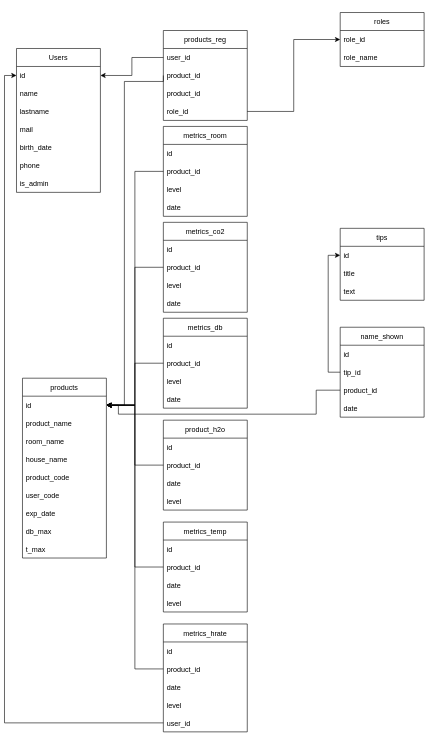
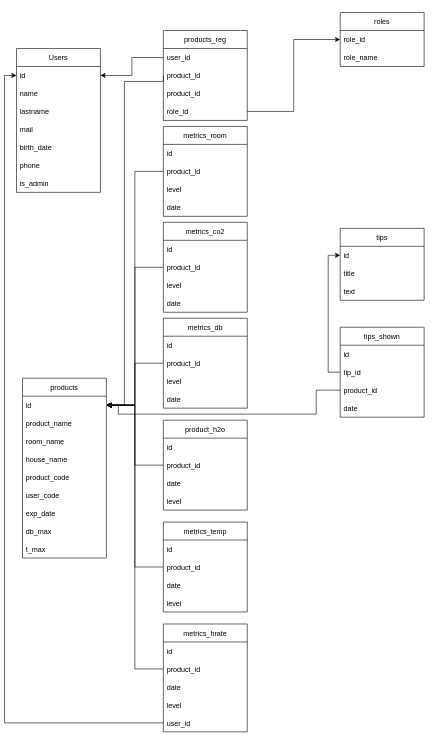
  <mxCell id="0" />
  <mxCell id="1" parent="0" />
  <mxCell id="2" value="Users" style="swimlane;fontStyle=0;childLayout=stackLayout;horizontal=1;startSize=30;horizontalStack=0;resizeParent=1;resizeParentMax=0;resizeLast=0;collapsible=1;marginBottom=0;" vertex="1" parent="1"><mxGeometry x="20" y="80" width="140" height="240" as="geometry" /></mxCell>
  <mxCell id="3" value="id" style="text;strokeColor=none;fillColor=none;align=left;verticalAlign=middle;spacingLeft=4;spacingRight=4;overflow=hidden;points=[[0,0.5],[1,0.5]];portConstraint=eastwest;rotatable=0;" vertex="1" parent="2"><mxGeometry y="30" width="140" height="30" as="geometry" /></mxCell>
  <mxCell id="4" value="name" style="text;strokeColor=none;fillColor=none;align=left;verticalAlign=middle;spacingLeft=4;spacingRight=4;overflow=hidden;points=[[0,0.5],[1,0.5]];portConstraint=eastwest;rotatable=0;" vertex="1" parent="2"><mxGeometry y="60" width="140" height="30" as="geometry" /></mxCell>
  <mxCell id="5" value="lastname" style="text;strokeColor=none;fillColor=none;align=left;verticalAlign=middle;spacingLeft=4;spacingRight=4;overflow=hidden;points=[[0,0.5],[1,0.5]];portConstraint=eastwest;rotatable=0;" vertex="1" parent="2"><mxGeometry y="90" width="140" height="30" as="geometry" /></mxCell>
  <mxCell id="6" value="mail" style="text;strokeColor=none;fillColor=none;align=left;verticalAlign=middle;spacingLeft=4;spacingRight=4;overflow=hidden;points=[[0,0.5],[1,0.5]];portConstraint=eastwest;rotatable=0;" vertex="1" parent="2"><mxGeometry y="120" width="140" height="30" as="geometry" /></mxCell>
  <mxCell id="7" value="birth_date" style="text;strokeColor=none;fillColor=none;align=left;verticalAlign=middle;spacingLeft=4;spacingRight=4;overflow=hidden;points=[[0,0.5],[1,0.5]];portConstraint=eastwest;rotatable=0;" vertex="1" parent="2"><mxGeometry y="150" width="140" height="30" as="geometry" /></mxCell>
  <mxCell id="8" value="phone" style="text;strokeColor=none;fillColor=none;align=left;verticalAlign=middle;spacingLeft=4;spacingRight=4;overflow=hidden;points=[[0,0.5],[1,0.5]];portConstraint=eastwest;rotatable=0;" vertex="1" parent="2"><mxGeometry y="180" width="140" height="30" as="geometry" /></mxCell>
  <mxCell id="9" value="is_admin" style="text;strokeColor=none;fillColor=none;align=left;verticalAlign=middle;spacingLeft=4;spacingRight=4;overflow=hidden;points=[[0,0.5],[1,0.5]];portConstraint=eastwest;rotatable=0;" vertex="1" parent="2"><mxGeometry y="210" width="140" height="30" as="geometry" /></mxCell>
  <mxCell id="10" value="product_h2o" style="swimlane;fontStyle=0;childLayout=stackLayout;horizontal=1;startSize=30;horizontalStack=0;resizeParent=1;resizeParentMax=0;resizeLast=0;collapsible=1;marginBottom=0;" vertex="1" parent="1"><mxGeometry x="265" y="700" width="140" height="150" as="geometry" /></mxCell>
  <mxCell id="11" value="id" style="text;strokeColor=none;fillColor=none;align=left;verticalAlign=middle;spacingLeft=4;spacingRight=4;overflow=hidden;points=[[0,0.5],[1,0.5]];portConstraint=eastwest;rotatable=0;" vertex="1" parent="10"><mxGeometry y="30" width="140" height="30" as="geometry" /></mxCell>
  <mxCell id="12" value="product_id" style="text;strokeColor=none;fillColor=none;align=left;verticalAlign=middle;spacingLeft=4;spacingRight=4;overflow=hidden;points=[[0,0.5],[1,0.5]];portConstraint=eastwest;rotatable=0;" vertex="1" parent="10"><mxGeometry y="60" width="140" height="30" as="geometry" /></mxCell>
  <mxCell id="13" value="date" style="text;strokeColor=none;fillColor=none;align=left;verticalAlign=middle;spacingLeft=4;spacingRight=4;overflow=hidden;points=[[0,0.5],[1,0.5]];portConstraint=eastwest;rotatable=0;" vertex="1" parent="10"><mxGeometry y="90" width="140" height="30" as="geometry" /></mxCell>
  <mxCell id="14" value="level" style="text;strokeColor=none;fillColor=none;align=left;verticalAlign=middle;spacingLeft=4;spacingRight=4;overflow=hidden;points=[[0,0.5],[1,0.5]];portConstraint=eastwest;rotatable=0;" vertex="1" parent="10"><mxGeometry y="120" width="140" height="30" as="geometry" /></mxCell>
  <mxCell id="15" value="metrics_db" style="swimlane;fontStyle=0;childLayout=stackLayout;horizontal=1;startSize=30;horizontalStack=0;resizeParent=1;resizeParentMax=0;resizeLast=0;collapsible=1;marginBottom=0;" vertex="1" parent="1"><mxGeometry x="265" y="530" width="140" height="150" as="geometry" /></mxCell>
  <mxCell id="16" value="id" style="text;strokeColor=none;fillColor=none;align=left;verticalAlign=middle;spacingLeft=4;spacingRight=4;overflow=hidden;points=[[0,0.5],[1,0.5]];portConstraint=eastwest;rotatable=0;" vertex="1" parent="15"><mxGeometry y="30" width="140" height="30" as="geometry" /></mxCell>
  <mxCell id="17" value="product_id" style="text;strokeColor=none;fillColor=none;align=left;verticalAlign=middle;spacingLeft=4;spacingRight=4;overflow=hidden;points=[[0,0.5],[1,0.5]];portConstraint=eastwest;rotatable=0;" vertex="1" parent="15"><mxGeometry y="60" width="140" height="30" as="geometry" /></mxCell>
  <mxCell id="18" value="level" style="text;strokeColor=none;fillColor=none;align=left;verticalAlign=middle;spacingLeft=4;spacingRight=4;overflow=hidden;points=[[0,0.5],[1,0.5]];portConstraint=eastwest;rotatable=0;" vertex="1" parent="15"><mxGeometry y="90" width="140" height="30" as="geometry" /></mxCell>
  <mxCell id="19" value="date" style="text;strokeColor=none;fillColor=none;align=left;verticalAlign=middle;spacingLeft=4;spacingRight=4;overflow=hidden;points=[[0,0.5],[1,0.5]];portConstraint=eastwest;rotatable=0;" vertex="1" parent="15"><mxGeometry y="120" width="140" height="30" as="geometry" /></mxCell>
  <mxCell id="20" value="products" style="swimlane;fontStyle=0;childLayout=stackLayout;horizontal=1;startSize=30;horizontalStack=0;resizeParent=1;resizeParentMax=0;resizeLast=0;collapsible=1;marginBottom=0;" vertex="1" parent="1"><mxGeometry x="30" y="630" width="140" height="300" as="geometry" /></mxCell>
  <mxCell id="21" value="id" style="text;strokeColor=none;fillColor=none;align=left;verticalAlign=middle;spacingLeft=4;spacingRight=4;overflow=hidden;points=[[0,0.5],[1,0.5]];portConstraint=eastwest;rotatable=0;" vertex="1" parent="20"><mxGeometry y="30" width="140" height="30" as="geometry" /></mxCell>
  <mxCell id="22" value="product_name" style="text;strokeColor=none;fillColor=none;align=left;verticalAlign=middle;spacingLeft=4;spacingRight=4;overflow=hidden;points=[[0,0.5],[1,0.5]];portConstraint=eastwest;rotatable=0;" vertex="1" parent="20"><mxGeometry y="60" width="140" height="30" as="geometry" /></mxCell>
  <mxCell id="23" value="room_name" style="text;strokeColor=none;fillColor=none;align=left;verticalAlign=middle;spacingLeft=4;spacingRight=4;overflow=hidden;points=[[0,0.5],[1,0.5]];portConstraint=eastwest;rotatable=0;" vertex="1" parent="20"><mxGeometry y="90" width="140" height="30" as="geometry" /></mxCell>
  <mxCell id="24" value="house_name" style="text;strokeColor=none;fillColor=none;align=left;verticalAlign=middle;spacingLeft=4;spacingRight=4;overflow=hidden;points=[[0,0.5],[1,0.5]];portConstraint=eastwest;rotatable=0;" vertex="1" parent="20"><mxGeometry y="120" width="140" height="30" as="geometry" /></mxCell>
  <mxCell id="25" value="product_code" style="text;strokeColor=none;fillColor=none;align=left;verticalAlign=middle;spacingLeft=4;spacingRight=4;overflow=hidden;points=[[0,0.5],[1,0.5]];portConstraint=eastwest;rotatable=0;" vertex="1" parent="20"><mxGeometry y="150" width="140" height="30" as="geometry" /></mxCell>
  <mxCell id="26" value="user_code" style="text;strokeColor=none;fillColor=none;align=left;verticalAlign=middle;spacingLeft=4;spacingRight=4;overflow=hidden;points=[[0,0.5],[1,0.5]];portConstraint=eastwest;rotatable=0;" vertex="1" parent="20"><mxGeometry y="180" width="140" height="30" as="geometry" /></mxCell>
  <mxCell id="27" value="exp_date" style="text;strokeColor=none;fillColor=none;align=left;verticalAlign=middle;spacingLeft=4;spacingRight=4;overflow=hidden;points=[[0,0.5],[1,0.5]];portConstraint=eastwest;rotatable=0;" vertex="1" parent="20"><mxGeometry y="210" width="140" height="30" as="geometry" /></mxCell>
  <mxCell id="28" value="db_max" style="text;strokeColor=none;fillColor=none;align=left;verticalAlign=middle;spacingLeft=4;spacingRight=4;overflow=hidden;points=[[0,0.5],[1,0.5]];portConstraint=eastwest;rotatable=0;" vertex="1" parent="20"><mxGeometry y="240" width="140" height="30" as="geometry" /></mxCell>
  <mxCell id="29" value="t_max" style="text;strokeColor=none;fillColor=none;align=left;verticalAlign=middle;spacingLeft=4;spacingRight=4;overflow=hidden;points=[[0,0.5],[1,0.5]];portConstraint=eastwest;rotatable=0;" vertex="1" parent="20"><mxGeometry y="270" width="140" height="30" as="geometry" /></mxCell>
  <mxCell id="30" value="metrics_hrate" style="swimlane;fontStyle=0;childLayout=stackLayout;horizontal=1;startSize=30;horizontalStack=0;resizeParent=1;resizeParentMax=0;resizeLast=0;collapsible=1;marginBottom=0;" vertex="1" parent="1"><mxGeometry x="265" y="1040" width="140" height="180" as="geometry" /></mxCell>
  <mxCell id="31" value="id" style="text;strokeColor=none;fillColor=none;align=left;verticalAlign=middle;spacingLeft=4;spacingRight=4;overflow=hidden;points=[[0,0.5],[1,0.5]];portConstraint=eastwest;rotatable=0;" vertex="1" parent="30"><mxGeometry y="30" width="140" height="30" as="geometry" /></mxCell>
  <mxCell id="32" value="product_id" style="text;strokeColor=none;fillColor=none;align=left;verticalAlign=middle;spacingLeft=4;spacingRight=4;overflow=hidden;points=[[0,0.5],[1,0.5]];portConstraint=eastwest;rotatable=0;" vertex="1" parent="30"><mxGeometry y="60" width="140" height="30" as="geometry" /></mxCell>
  <mxCell id="33" value="date" style="text;strokeColor=none;fillColor=none;align=left;verticalAlign=middle;spacingLeft=4;spacingRight=4;overflow=hidden;points=[[0,0.5],[1,0.5]];portConstraint=eastwest;rotatable=0;" vertex="1" parent="30"><mxGeometry y="90" width="140" height="30" as="geometry" /></mxCell>
  <mxCell id="34" value="level" style="text;strokeColor=none;fillColor=none;align=left;verticalAlign=middle;spacingLeft=4;spacingRight=4;overflow=hidden;points=[[0,0.5],[1,0.5]];portConstraint=eastwest;rotatable=0;" vertex="1" parent="30"><mxGeometry y="120" width="140" height="30" as="geometry" /></mxCell>
  <mxCell id="35" value="user_id" style="text;strokeColor=none;fillColor=none;align=left;verticalAlign=middle;spacingLeft=4;spacingRight=4;overflow=hidden;points=[[0,0.5],[1,0.5]];portConstraint=eastwest;rotatable=0;" vertex="1" parent="30"><mxGeometry y="150" width="140" height="30" as="geometry" /></mxCell>
  <mxCell id="36" value="metrics_room" style="swimlane;fontStyle=0;childLayout=stackLayout;horizontal=1;startSize=30;horizontalStack=0;resizeParent=1;resizeParentMax=0;resizeLast=0;collapsible=1;marginBottom=0;" vertex="1" parent="1"><mxGeometry x="265" y="210" width="140" height="150" as="geometry" /></mxCell>
  <mxCell id="37" value="id" style="text;strokeColor=none;fillColor=none;align=left;verticalAlign=middle;spacingLeft=4;spacingRight=4;overflow=hidden;points=[[0,0.5],[1,0.5]];portConstraint=eastwest;rotatable=0;" vertex="1" parent="36"><mxGeometry y="30" width="140" height="30" as="geometry" /></mxCell>
  <mxCell id="38" value="product_id" style="text;strokeColor=none;fillColor=none;align=left;verticalAlign=middle;spacingLeft=4;spacingRight=4;overflow=hidden;points=[[0,0.5],[1,0.5]];portConstraint=eastwest;rotatable=0;" vertex="1" parent="36"><mxGeometry y="60" width="140" height="30" as="geometry" /></mxCell>
  <mxCell id="39" value="level" style="text;strokeColor=none;fillColor=none;align=left;verticalAlign=middle;spacingLeft=4;spacingRight=4;overflow=hidden;points=[[0,0.5],[1,0.5]];portConstraint=eastwest;rotatable=0;" vertex="1" parent="36"><mxGeometry y="90" width="140" height="30" as="geometry" /></mxCell>
  <mxCell id="40" value="date" style="text;strokeColor=none;fillColor=none;align=left;verticalAlign=middle;spacingLeft=4;spacingRight=4;overflow=hidden;points=[[0,0.5],[1,0.5]];portConstraint=eastwest;rotatable=0;" vertex="1" parent="36"><mxGeometry y="120" width="140" height="30" as="geometry" /></mxCell>
  <mxCell id="41" value="products_reg" style="swimlane;fontStyle=0;childLayout=stackLayout;horizontal=1;startSize=30;horizontalStack=0;resizeParent=1;resizeParentMax=0;resizeLast=0;collapsible=1;marginBottom=0;" vertex="1" parent="1"><mxGeometry x="265" y="50" width="140" height="150" as="geometry" /></mxCell>
  <mxCell id="42" value="user_id" style="text;strokeColor=none;fillColor=none;align=left;verticalAlign=middle;spacingLeft=4;spacingRight=4;overflow=hidden;points=[[0,0.5],[1,0.5]];portConstraint=eastwest;rotatable=0;" vertex="1" parent="41"><mxGeometry y="30" width="140" height="30" as="geometry" /></mxCell>
  <mxCell id="43" value="product_id" style="text;strokeColor=none;fillColor=none;align=left;verticalAlign=middle;spacingLeft=4;spacingRight=4;overflow=hidden;points=[[0,0.5],[1,0.5]];portConstraint=eastwest;rotatable=0;" vertex="1" parent="41"><mxGeometry y="60" width="140" height="30" as="geometry" /></mxCell>
  <mxCell id="44" value="product_id" style="text;strokeColor=none;fillColor=none;align=left;verticalAlign=middle;spacingLeft=4;spacingRight=4;overflow=hidden;points=[[0,0.5],[1,0.5]];portConstraint=eastwest;rotatable=0;" vertex="1" parent="41"><mxGeometry y="90" width="140" height="30" as="geometry" /></mxCell>
  <mxCell id="45" value="role_id" style="text;strokeColor=none;fillColor=none;align=left;verticalAlign=middle;spacingLeft=4;spacingRight=4;overflow=hidden;points=[[0,0.5],[1,0.5]];portConstraint=eastwest;rotatable=0;" vertex="1" parent="41"><mxGeometry y="120" width="140" height="30" as="geometry" /></mxCell>
  <mxCell id="46" value="metrics_temp" style="swimlane;fontStyle=0;childLayout=stackLayout;horizontal=1;startSize=30;horizontalStack=0;resizeParent=1;resizeParentMax=0;resizeLast=0;collapsible=1;marginBottom=0;" vertex="1" parent="1"><mxGeometry x="265" y="870" width="140" height="150" as="geometry" /></mxCell>
  <mxCell id="47" value="id" style="text;strokeColor=none;fillColor=none;align=left;verticalAlign=middle;spacingLeft=4;spacingRight=4;overflow=hidden;points=[[0,0.5],[1,0.5]];portConstraint=eastwest;rotatable=0;" vertex="1" parent="46"><mxGeometry y="30" width="140" height="30" as="geometry" /></mxCell>
  <mxCell id="48" value="product_id" style="text;strokeColor=none;fillColor=none;align=left;verticalAlign=middle;spacingLeft=4;spacingRight=4;overflow=hidden;points=[[0,0.5],[1,0.5]];portConstraint=eastwest;rotatable=0;" vertex="1" parent="46"><mxGeometry y="60" width="140" height="30" as="geometry" /></mxCell>
  <mxCell id="49" value="date" style="text;strokeColor=none;fillColor=none;align=left;verticalAlign=middle;spacingLeft=4;spacingRight=4;overflow=hidden;points=[[0,0.5],[1,0.5]];portConstraint=eastwest;rotatable=0;" vertex="1" parent="46"><mxGeometry y="90" width="140" height="30" as="geometry" /></mxCell>
  <mxCell id="50" value="level" style="text;strokeColor=none;fillColor=none;align=left;verticalAlign=middle;spacingLeft=4;spacingRight=4;overflow=hidden;points=[[0,0.5],[1,0.5]];portConstraint=eastwest;rotatable=0;" vertex="1" parent="46"><mxGeometry y="120" width="140" height="30" as="geometry" /></mxCell>
  <mxCell id="51" value="metrics_co2" style="swimlane;fontStyle=0;childLayout=stackLayout;horizontal=1;startSize=30;horizontalStack=0;resizeParent=1;resizeParentMax=0;resizeLast=0;collapsible=1;marginBottom=0;" vertex="1" parent="1"><mxGeometry x="265" y="370" width="140" height="150" as="geometry" /></mxCell>
  <mxCell id="52" value="id" style="text;strokeColor=none;fillColor=none;align=left;verticalAlign=middle;spacingLeft=4;spacingRight=4;overflow=hidden;points=[[0,0.5],[1,0.5]];portConstraint=eastwest;rotatable=0;" vertex="1" parent="51"><mxGeometry y="30" width="140" height="30" as="geometry" /></mxCell>
  <mxCell id="53" value="product_id" style="text;strokeColor=none;fillColor=none;align=left;verticalAlign=middle;spacingLeft=4;spacingRight=4;overflow=hidden;points=[[0,0.5],[1,0.5]];portConstraint=eastwest;rotatable=0;" vertex="1" parent="51"><mxGeometry y="60" width="140" height="30" as="geometry" /></mxCell>
  <mxCell id="54" value="level" style="text;strokeColor=none;fillColor=none;align=left;verticalAlign=middle;spacingLeft=4;spacingRight=4;overflow=hidden;points=[[0,0.5],[1,0.5]];portConstraint=eastwest;rotatable=0;" vertex="1" parent="51"><mxGeometry y="90" width="140" height="30" as="geometry" /></mxCell>
  <mxCell id="55" value="date" style="text;strokeColor=none;fillColor=none;align=left;verticalAlign=middle;spacingLeft=4;spacingRight=4;overflow=hidden;points=[[0,0.5],[1,0.5]];portConstraint=eastwest;rotatable=0;" vertex="1" parent="51"><mxGeometry y="120" width="140" height="30" as="geometry" /></mxCell>
  <mxCell id="56" style="edgeStyle=orthogonalEdgeStyle;rounded=0;orthogonalLoop=1;jettySize=auto;html=1;entryX=1;entryY=0.5;entryDx=0;entryDy=0;" edge="1" parent="1" source="42" target="3"><mxGeometry relative="1" as="geometry" /></mxCell>
  <mxCell id="57" value="roles" style="swimlane;fontStyle=0;childLayout=stackLayout;horizontal=1;startSize=30;horizontalStack=0;resizeParent=1;resizeParentMax=0;resizeLast=0;collapsible=1;marginBottom=0;" vertex="1" parent="1"><mxGeometry x="560" y="20" width="140" height="90" as="geometry" /></mxCell>
  <mxCell id="58" value="role_id" style="text;strokeColor=none;fillColor=none;align=left;verticalAlign=middle;spacingLeft=4;spacingRight=4;overflow=hidden;points=[[0,0.5],[1,0.5]];portConstraint=eastwest;rotatable=0;" vertex="1" parent="57"><mxGeometry y="30" width="140" height="30" as="geometry" /></mxCell>
  <mxCell id="59" value="role_name" style="text;strokeColor=none;fillColor=none;align=left;verticalAlign=middle;spacingLeft=4;spacingRight=4;overflow=hidden;points=[[0,0.5],[1,0.5]];portConstraint=eastwest;rotatable=0;" vertex="1" parent="57"><mxGeometry y="60" width="140" height="30" as="geometry" /></mxCell>
  <mxCell id="60" style="edgeStyle=orthogonalEdgeStyle;rounded=0;orthogonalLoop=1;jettySize=auto;html=1;exitX=1;exitY=0.5;exitDx=0;exitDy=0;entryX=0;entryY=0.5;entryDx=0;entryDy=0;" edge="1" parent="1" source="45" target="58"><mxGeometry relative="1" as="geometry" /></mxCell>
  <mxCell id="61" style="edgeStyle=orthogonalEdgeStyle;rounded=0;orthogonalLoop=1;jettySize=auto;html=1;exitX=0;exitY=0.5;exitDx=0;exitDy=0;entryX=1;entryY=0.5;entryDx=0;entryDy=0;" edge="1" parent="1" source="38" target="21"><mxGeometry relative="1" as="geometry" /></mxCell>
  <mxCell id="62" style="edgeStyle=orthogonalEdgeStyle;rounded=0;orthogonalLoop=1;jettySize=auto;html=1;exitX=0;exitY=0.5;exitDx=0;exitDy=0;" edge="1" parent="1" source="53" target="21"><mxGeometry relative="1" as="geometry" /></mxCell>
  <mxCell id="63" style="edgeStyle=orthogonalEdgeStyle;rounded=0;orthogonalLoop=1;jettySize=auto;html=1;" edge="1" parent="1" source="17" target="21"><mxGeometry relative="1" as="geometry" /></mxCell>
  <mxCell id="64" style="edgeStyle=orthogonalEdgeStyle;rounded=0;orthogonalLoop=1;jettySize=auto;html=1;" edge="1" parent="1" source="12" target="21"><mxGeometry relative="1" as="geometry" /></mxCell>
  <mxCell id="65" style="edgeStyle=orthogonalEdgeStyle;rounded=0;orthogonalLoop=1;jettySize=auto;html=1;" edge="1" parent="1" source="48" target="21"><mxGeometry relative="1" as="geometry" /></mxCell>
  <mxCell id="66" style="edgeStyle=orthogonalEdgeStyle;rounded=0;orthogonalLoop=1;jettySize=auto;html=1;" edge="1" parent="1" source="32" target="21"><mxGeometry relative="1" as="geometry" /></mxCell>
  <mxCell id="67" style="edgeStyle=orthogonalEdgeStyle;rounded=0;orthogonalLoop=1;jettySize=auto;html=1;exitX=0;exitY=0.5;exitDx=0;exitDy=0;entryX=0;entryY=0.5;entryDx=0;entryDy=0;" edge="1" parent="1" source="35" target="3"><mxGeometry relative="1" as="geometry"><mxPoint x="-60" y="450" as="targetPoint" /></mxGeometry></mxCell>
  <mxCell id="68" style="edgeStyle=orthogonalEdgeStyle;rounded=0;orthogonalLoop=1;jettySize=auto;html=1;exitX=0;exitY=0.5;exitDx=0;exitDy=0;" edge="1" parent="1" source="43" target="21"><mxGeometry relative="1" as="geometry"><Array as="points"><mxPoint x="200" y="135" /><mxPoint x="200" y="675" /></Array></mxGeometry></mxCell>
  <mxCell id="69" value="tips" style="swimlane;fontStyle=0;childLayout=stackLayout;horizontal=1;startSize=30;horizontalStack=0;resizeParent=1;resizeParentMax=0;resizeLast=0;collapsible=1;marginBottom=0;" vertex="1" parent="1"><mxGeometry x="560" y="380" width="140" height="120" as="geometry" /></mxCell>
  <mxCell id="70" value="id" style="text;strokeColor=none;fillColor=none;align=left;verticalAlign=middle;spacingLeft=4;spacingRight=4;overflow=hidden;points=[[0,0.5],[1,0.5]];portConstraint=eastwest;rotatable=0;" vertex="1" parent="69"><mxGeometry y="30" width="140" height="30" as="geometry" /></mxCell>
  <mxCell id="71" value="title" style="text;strokeColor=none;fillColor=none;align=left;verticalAlign=middle;spacingLeft=4;spacingRight=4;overflow=hidden;points=[[0,0.5],[1,0.5]];portConstraint=eastwest;rotatable=0;" vertex="1" parent="69"><mxGeometry y="60" width="140" height="30" as="geometry" /></mxCell>
  <mxCell id="72" value="text" style="text;strokeColor=none;fillColor=none;align=left;verticalAlign=middle;spacingLeft=4;spacingRight=4;overflow=hidden;points=[[0,0.5],[1,0.5]];portConstraint=eastwest;rotatable=0;" vertex="1" parent="69"><mxGeometry y="90" width="140" height="30" as="geometry" /></mxCell>
- <mxCell id="73" value="name_shown" style="swimlane;fontStyle=0;childLayout=stackLayout;horizontal=1;startSize=30;horizontalStack=0;resizeParent=1;resizeParentMax=0;resizeLast=0;collapsible=1;marginBottom=0;" vertex="1" parent="1"><mxGeometry x="560" y="545" width="140" height="150" as="geometry" /></mxCell>
+ <mxCell id="73" value="tips_shown" style="swimlane;fontStyle=0;childLayout=stackLayout;horizontal=1;startSize=30;horizontalStack=0;resizeParent=1;resizeParentMax=0;resizeLast=0;collapsible=1;marginBottom=0;" vertex="1" parent="1"><mxGeometry x="560" y="545" width="140" height="150" as="geometry" /></mxCell>
  <mxCell id="74" value="id" style="text;strokeColor=none;fillColor=none;align=left;verticalAlign=middle;spacingLeft=4;spacingRight=4;overflow=hidden;points=[[0,0.5],[1,0.5]];portConstraint=eastwest;rotatable=0;" vertex="1" parent="73"><mxGeometry y="30" width="140" height="30" as="geometry" /></mxCell>
  <mxCell id="75" value="tip_id" style="text;strokeColor=none;fillColor=none;align=left;verticalAlign=middle;spacingLeft=4;spacingRight=4;overflow=hidden;points=[[0,0.5],[1,0.5]];portConstraint=eastwest;rotatable=0;" vertex="1" parent="73"><mxGeometry y="60" width="140" height="30" as="geometry" /></mxCell>
  <mxCell id="76" value="product_id" style="text;strokeColor=none;fillColor=none;align=left;verticalAlign=middle;spacingLeft=4;spacingRight=4;overflow=hidden;points=[[0,0.5],[1,0.5]];portConstraint=eastwest;rotatable=0;" vertex="1" parent="73"><mxGeometry y="90" width="140" height="30" as="geometry" /></mxCell>
  <mxCell id="77" value="date" style="text;strokeColor=none;fillColor=none;align=left;verticalAlign=middle;spacingLeft=4;spacingRight=4;overflow=hidden;points=[[0,0.5],[1,0.5]];portConstraint=eastwest;rotatable=0;" vertex="1" parent="73"><mxGeometry y="120" width="140" height="30" as="geometry" /></mxCell>
  <mxCell id="78" style="edgeStyle=orthogonalEdgeStyle;rounded=0;orthogonalLoop=1;jettySize=auto;html=1;entryX=0;entryY=0.5;entryDx=0;entryDy=0;" edge="1" parent="1" source="75" target="70"><mxGeometry relative="1" as="geometry" /></mxCell>
  <mxCell id="79" style="edgeStyle=orthogonalEdgeStyle;rounded=0;orthogonalLoop=1;jettySize=auto;html=1;entryX=1;entryY=0.5;entryDx=0;entryDy=0;exitX=0;exitY=0.5;exitDx=0;exitDy=0;" edge="1" parent="1" source="76" target="21"><mxGeometry relative="1" as="geometry"><Array as="points"><mxPoint x="520" y="650" /><mxPoint x="520" y="690" /><mxPoint x="190" y="690" /><mxPoint x="190" y="675" /></Array></mxGeometry></mxCell>
